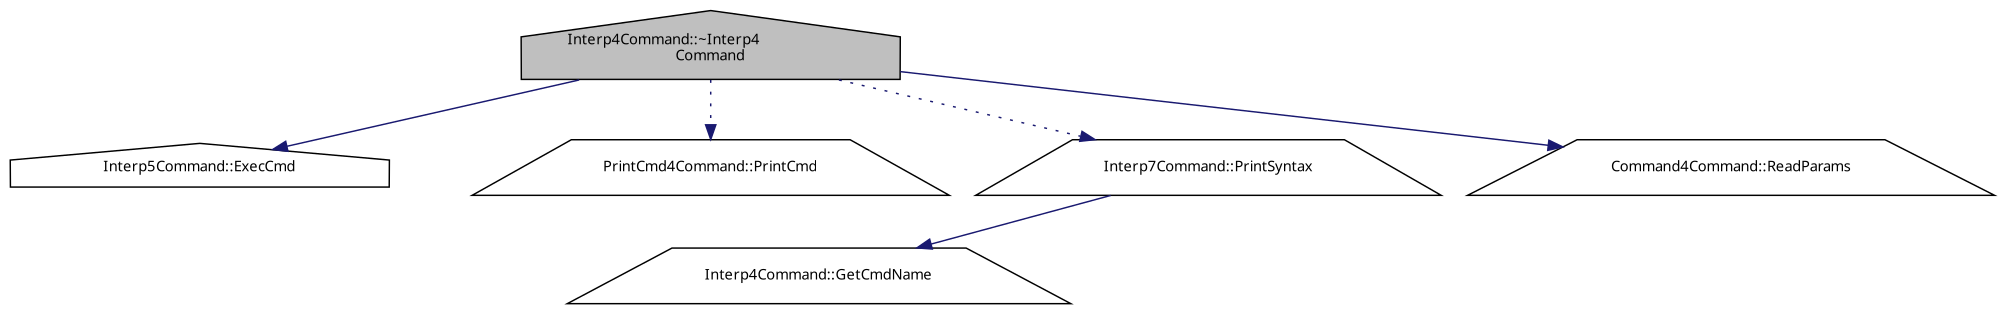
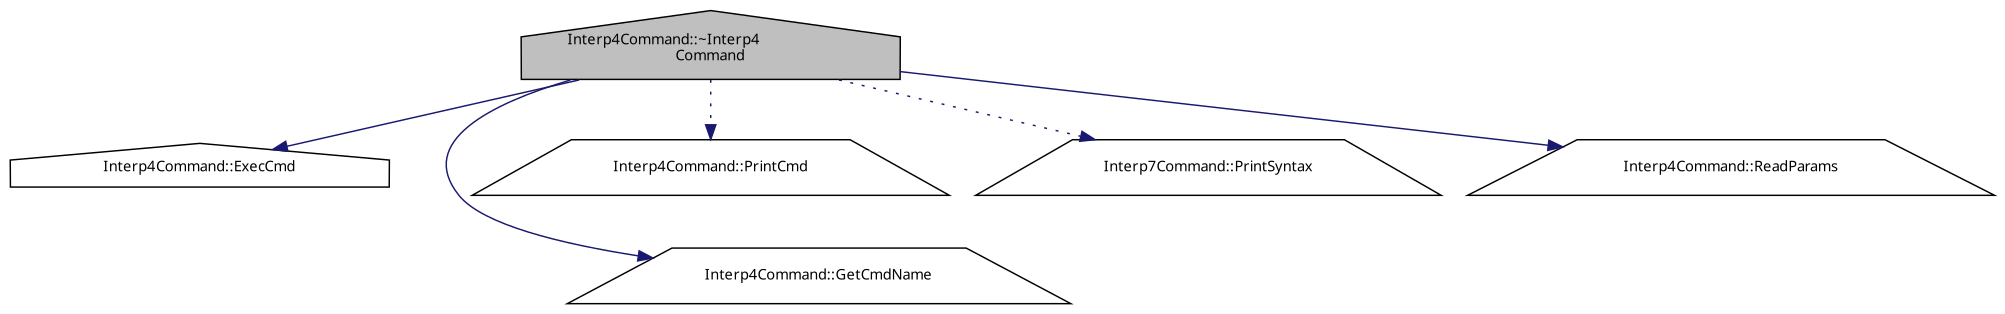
  digraph {
    fontname="Noto Sans"
    rankdir=TB
    node [color=black fillcolor=white fontname="Noto Sans" fontsize=10 shape=trapezium style=filled]
    edge [color=midnightblue fontname="Noto Sans" fontsize=10 labelfontname=FreeSans labelfontsize=10 style=solid]
    n1 [fillcolor=grey75 fontcolor=black height=0.2 label="Interp4Command::~Interp4\lCommand" shape=house width=0.4]
-   n2 [height=0.2 label="Interp5Command::ExecCmd" shape=house width=0.4]
+   n2 [height=0.2 label="Interp4Command::ExecCmd" shape=house width=0.4]
    n3 [height=0.2 label="Interp4Command::GetCmdName" width=0.4]
-   n4 [height=0.2 label="PrintCmd4Command::PrintCmd" width=0.4]
+   n4 [height=0.2 label="Interp4Command::PrintCmd" width=0.4]
    n5 [height=0.2 label="Interp7Command::PrintSyntax" width=0.4]
-   n6 [height=0.2 label="Command4Command::ReadParams" width=0.4]
+   n6 [height=0.2 label="Interp4Command::ReadParams" width=0.4]
    n1 -> n2
-   n5 -> n3
+   n1 -> n3
    n1 -> n4 [style=dotted]
    n1 -> n5 [style=dotted]
    n1 -> n6
  }
